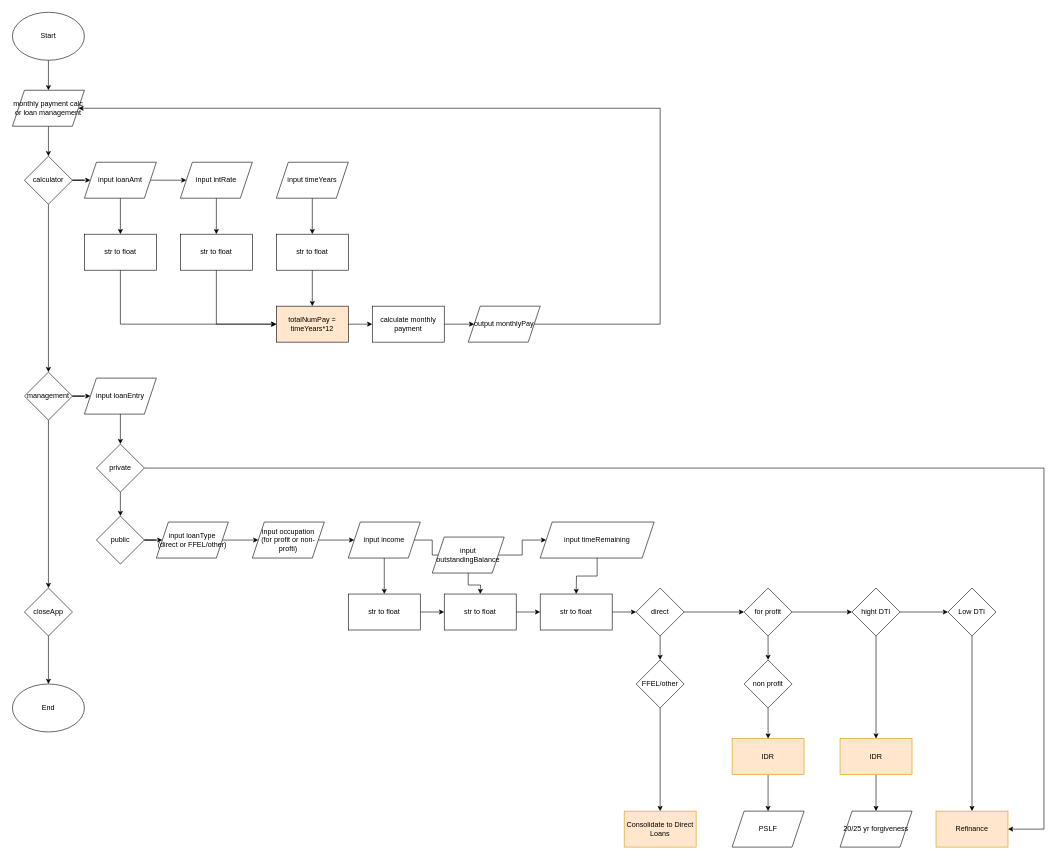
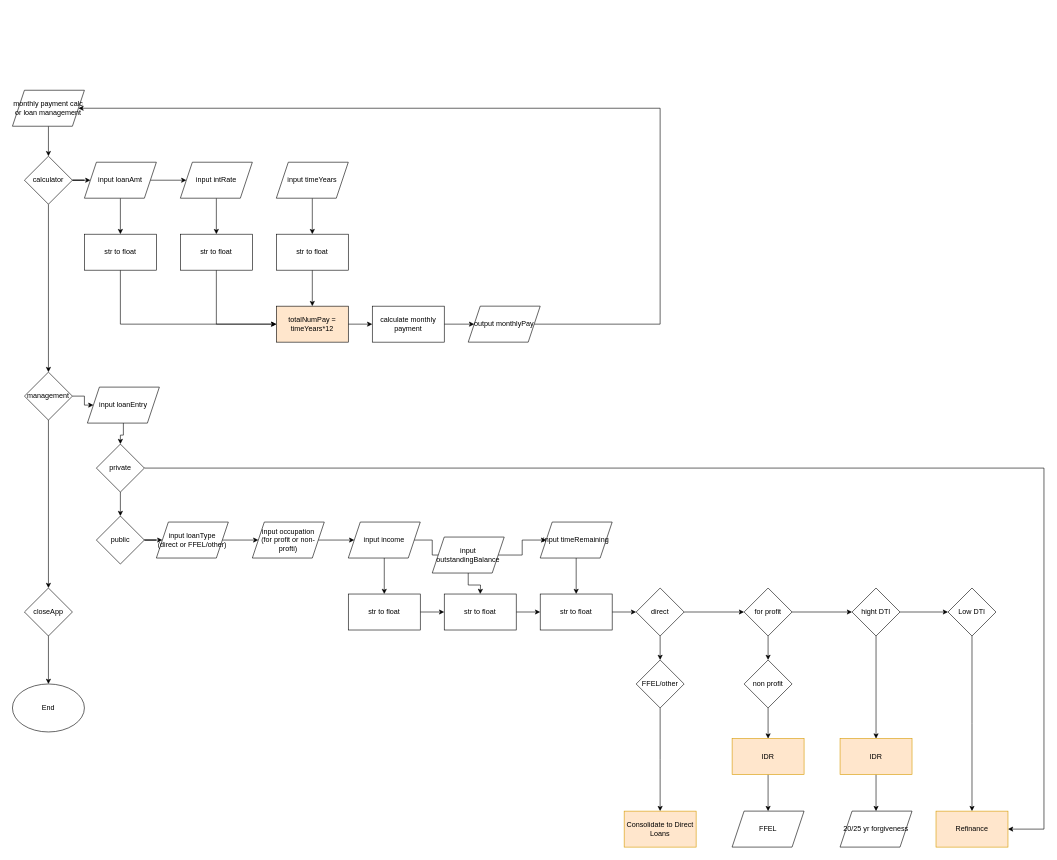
  <mxCell id="0" />
  <mxCell id="1" parent="0" />
- <mxCell id="2" value="" style="edgeStyle=orthogonalEdgeStyle;rounded=0;orthogonalLoop=1;jettySize=auto;html=1;" edge="1" parent="1" source="3" target="13"><mxGeometry relative="1" as="geometry" /></mxCell>
- <mxCell id="3" value="Start" style="ellipse;whiteSpace=wrap;html=1;" vertex="1" parent="1"><mxGeometry width="120" height="80" as="geometry" x="20" y="20" /></mxCell>
  <mxCell id="4" value="" style="edgeStyle=orthogonalEdgeStyle;rounded=0;orthogonalLoop=1;jettySize=auto;html=1;" edge="1" parent="1" source="5" target="8"><mxGeometry relative="1" as="geometry" /></mxCell>
- <mxCell id="5" value="input loanEntry" style="shape=parallelogram;perimeter=parallelogramPerimeter;whiteSpace=wrap;html=1;fixedSize=1;" vertex="1" parent="1"><mxGeometry x="140" y="630" width="120" height="60" as="geometry" /></mxCell>
+ <mxCell id="5" value="input loanEntry" style="shape=parallelogram;perimeter=parallelogramPerimeter;whiteSpace=wrap;html=1;fixedSize=1;" vertex="1" parent="1"><mxGeometry x="145" y="645" width="120" height="60" as="geometry" /></mxCell>
  <mxCell id="6" value="" style="edgeStyle=orthogonalEdgeStyle;rounded=0;orthogonalLoop=1;jettySize=auto;html=1;" edge="1" parent="1" source="8" target="10"><mxGeometry relative="1" as="geometry" /></mxCell>
  <mxCell id="7" value="" style="edgeStyle=orthogonalEdgeStyle;rounded=0;orthogonalLoop=1;jettySize=auto;html=1;entryX=1;entryY=0.5;entryDx=0;entryDy=0;" edge="1" parent="1" source="8" target="81"><mxGeometry relative="1" as="geometry"><mxPoint x="1670" y="1382" as="targetPoint" /><Array as="points"><mxPoint x="1740" y="780" /><mxPoint x="1740" y="1382" /></Array></mxGeometry></mxCell>
  <mxCell id="8" value="private" style="rhombus;whiteSpace=wrap;html=1;" vertex="1" parent="1"><mxGeometry x="160" y="740" width="80" height="80" as="geometry" /></mxCell>
  <mxCell id="9" value="" style="edgeStyle=orthogonalEdgeStyle;rounded=0;orthogonalLoop=1;jettySize=auto;html=1;" edge="1" parent="1" source="10" target="40"><mxGeometry relative="1" as="geometry" /></mxCell>
  <mxCell id="10" value="public" style="rhombus;whiteSpace=wrap;html=1;" vertex="1" parent="1"><mxGeometry x="160" y="860" width="80" height="80" as="geometry" /></mxCell>
  <mxCell id="11" style="edgeStyle=orthogonalEdgeStyle;rounded=0;orthogonalLoop=1;jettySize=auto;html=1;exitX=0.5;exitY=1;exitDx=0;exitDy=0;" edge="1" parent="1" source="5" target="5"><mxGeometry relative="1" as="geometry" /></mxCell>
  <mxCell id="12" value="" style="edgeStyle=orthogonalEdgeStyle;rounded=0;orthogonalLoop=1;jettySize=auto;html=1;" edge="1" parent="1" source="13" target="16"><mxGeometry relative="1" as="geometry" /></mxCell>
  <mxCell id="13" value="monthly payment calc or loan management" style="shape=parallelogram;perimeter=parallelogramPerimeter;whiteSpace=wrap;html=1;fixedSize=1;" vertex="1" parent="1"><mxGeometry y="150" width="120" height="60" as="geometry" x="20" /></mxCell>
  <mxCell id="14" value="" style="edgeStyle=orthogonalEdgeStyle;rounded=0;orthogonalLoop=1;jettySize=auto;html=1;" edge="1" parent="1" source="16" target="19"><mxGeometry relative="1" as="geometry" /></mxCell>
  <mxCell id="15" value="" style="edgeStyle=orthogonalEdgeStyle;rounded=0;orthogonalLoop=1;jettySize=auto;html=1;" edge="1" parent="1" source="16" target="22"><mxGeometry relative="1" as="geometry" /></mxCell>
  <mxCell id="16" value="calculator" style="rhombus;whiteSpace=wrap;html=1;" vertex="1" parent="1"><mxGeometry x="40" y="260" width="80" height="80" as="geometry" /></mxCell>
  <mxCell id="17" value="" style="edgeStyle=orthogonalEdgeStyle;rounded=0;orthogonalLoop=1;jettySize=auto;html=1;" edge="1" parent="1" source="19" target="5"><mxGeometry relative="1" as="geometry" /></mxCell>
  <mxCell id="18" value="" style="edgeStyle=orthogonalEdgeStyle;rounded=0;orthogonalLoop=1;jettySize=auto;html=1;" edge="1" parent="1" source="19" target="79"><mxGeometry relative="1" as="geometry" /></mxCell>
  <mxCell id="19" value="management" style="rhombus;whiteSpace=wrap;html=1;" vertex="1" parent="1"><mxGeometry x="40" y="620" width="80" height="80" as="geometry" /></mxCell>
  <mxCell id="20" value="" style="edgeStyle=orthogonalEdgeStyle;rounded=0;orthogonalLoop=1;jettySize=auto;html=1;" edge="1" parent="1" source="22" target="24"><mxGeometry relative="1" as="geometry" /></mxCell>
  <mxCell id="21" value="" style="edgeStyle=orthogonalEdgeStyle;rounded=0;orthogonalLoop=1;jettySize=auto;html=1;" edge="1" parent="1" source="22" target="28"><mxGeometry relative="1" as="geometry" /></mxCell>
  <mxCell id="22" value="input loanAmt" style="shape=parallelogram;perimeter=parallelogramPerimeter;whiteSpace=wrap;html=1;fixedSize=1;" vertex="1" parent="1"><mxGeometry x="140" y="270" width="120" height="60" as="geometry" /></mxCell>
  <mxCell id="23" value="" style="edgeStyle=orthogonalEdgeStyle;rounded=0;orthogonalLoop=1;jettySize=auto;html=1;" edge="1" parent="1" source="24" target="30"><mxGeometry relative="1" as="geometry" /></mxCell>
  <mxCell id="24" value="input intRate" style="shape=parallelogram;perimeter=parallelogramPerimeter;whiteSpace=wrap;html=1;fixedSize=1;" vertex="1" parent="1"><mxGeometry x="300" y="270" width="120" height="60" as="geometry" /></mxCell>
  <mxCell id="25" value="" style="edgeStyle=orthogonalEdgeStyle;rounded=0;orthogonalLoop=1;jettySize=auto;html=1;" edge="1" parent="1" source="26" target="32"><mxGeometry relative="1" as="geometry" /></mxCell>
  <mxCell id="26" value="input timeYears" style="shape=parallelogram;perimeter=parallelogramPerimeter;whiteSpace=wrap;html=1;fixedSize=1;" vertex="1" parent="1"><mxGeometry x="460" y="270" width="120" height="60" as="geometry" /></mxCell>
  <mxCell id="27" style="edgeStyle=orthogonalEdgeStyle;rounded=0;orthogonalLoop=1;jettySize=auto;html=1;entryX=0;entryY=0.5;entryDx=0;entryDy=0;" edge="1" parent="1" source="28" target="34"><mxGeometry relative="1" as="geometry"><Array as="points"><mxPoint x="200" y="540" /></Array></mxGeometry></mxCell>
  <mxCell id="28" value="str to float" style="whiteSpace=wrap;html=1;" vertex="1" parent="1"><mxGeometry x="140" y="390" width="120" height="60" as="geometry" /></mxCell>
  <mxCell id="29" style="edgeStyle=orthogonalEdgeStyle;rounded=0;orthogonalLoop=1;jettySize=auto;html=1;entryX=0;entryY=0.5;entryDx=0;entryDy=0;" edge="1" parent="1" source="30" target="34"><mxGeometry relative="1" as="geometry"><Array as="points"><mxPoint x="360" y="540" /></Array></mxGeometry></mxCell>
  <mxCell id="30" value="str to float" style="whiteSpace=wrap;html=1;" vertex="1" parent="1"><mxGeometry x="300" y="390" width="120" height="60" as="geometry" /></mxCell>
  <mxCell id="31" value="" style="edgeStyle=orthogonalEdgeStyle;rounded=0;orthogonalLoop=1;jettySize=auto;html=1;" edge="1" parent="1" source="32" target="34"><mxGeometry relative="1" as="geometry" /></mxCell>
  <mxCell id="32" value="str to float" style="whiteSpace=wrap;html=1;" vertex="1" parent="1"><mxGeometry x="460" y="390" width="120" height="60" as="geometry" /></mxCell>
  <mxCell id="33" value="" style="edgeStyle=orthogonalEdgeStyle;rounded=0;orthogonalLoop=1;jettySize=auto;html=1;" edge="1" parent="1" source="34" target="36"><mxGeometry relative="1" as="geometry" /></mxCell>
  <mxCell id="34" value="totalNumPay = timeYears*12" style="whiteSpace=wrap;html=1;fillColor=#ffe6cc;" vertex="1" parent="1"><mxGeometry x="460" y="510" width="120" height="60" as="geometry" /></mxCell>
  <mxCell id="35" value="" style="edgeStyle=orthogonalEdgeStyle;rounded=0;orthogonalLoop=1;jettySize=auto;html=1;" edge="1" parent="1" source="36" target="38"><mxGeometry relative="1" as="geometry" /></mxCell>
  <mxCell id="36" value="calculate monthly payment" style="whiteSpace=wrap;html=1;" vertex="1" parent="1"><mxGeometry x="620" y="510" width="120" height="60" as="geometry" /></mxCell>
  <mxCell id="37" style="edgeStyle=orthogonalEdgeStyle;rounded=0;orthogonalLoop=1;jettySize=auto;html=1;exitX=1;exitY=0.5;exitDx=0;exitDy=0;entryX=1;entryY=0.5;entryDx=0;entryDy=0;" edge="1" parent="1" source="38" target="13"><mxGeometry relative="1" as="geometry"><Array as="points"><mxPoint x="1100" y="540" /><mxPoint x="1100" y="180" /></Array></mxGeometry></mxCell>
  <mxCell id="38" value="output monthlyPay" style="shape=parallelogram;perimeter=parallelogramPerimeter;whiteSpace=wrap;html=1;fixedSize=1;" vertex="1" parent="1"><mxGeometry x="780" y="510" width="120" height="60" as="geometry" /></mxCell>
  <mxCell id="39" value="" style="edgeStyle=orthogonalEdgeStyle;rounded=0;orthogonalLoop=1;jettySize=auto;html=1;" edge="1" parent="1" source="40" target="42"><mxGeometry relative="1" as="geometry" /></mxCell>
  <mxCell id="40" value="input loanType&lt;div&gt;(direct or FFEL/other)&lt;/div&gt;" style="shape=parallelogram;perimeter=parallelogramPerimeter;whiteSpace=wrap;html=1;fixedSize=1;" vertex="1" parent="1"><mxGeometry x="260" y="870" width="120" height="60" as="geometry" /></mxCell>
  <mxCell id="41" value="" style="edgeStyle=orthogonalEdgeStyle;rounded=0;orthogonalLoop=1;jettySize=auto;html=1;" edge="1" parent="1" source="42" target="45"><mxGeometry relative="1" as="geometry" /></mxCell>
  <mxCell id="42" value="input occupation&lt;div&gt;(for profit or non-profti)&lt;/div&gt;" style="shape=parallelogram;perimeter=parallelogramPerimeter;whiteSpace=wrap;html=1;fixedSize=1;" vertex="1" parent="1"><mxGeometry x="420" y="870" width="120" height="60" as="geometry" /></mxCell>
  <mxCell id="43" value="" style="edgeStyle=orthogonalEdgeStyle;rounded=0;orthogonalLoop=1;jettySize=auto;html=1;" edge="1" parent="1" source="45" target="48"><mxGeometry relative="1" as="geometry" /></mxCell>
  <mxCell id="44" value="" style="edgeStyle=orthogonalEdgeStyle;rounded=0;orthogonalLoop=1;jettySize=auto;html=1;" edge="1" parent="1" source="45"><mxGeometry relative="1" as="geometry"><mxPoint x="640" y="990" as="targetPoint" /></mxGeometry></mxCell>
  <mxCell id="45" value="input income" style="shape=parallelogram;perimeter=parallelogramPerimeter;whiteSpace=wrap;html=1;fixedSize=1;" vertex="1" parent="1"><mxGeometry x="580" y="870" width="120" height="60" as="geometry" /></mxCell>
  <mxCell id="46" value="" style="edgeStyle=orthogonalEdgeStyle;rounded=0;orthogonalLoop=1;jettySize=auto;html=1;" edge="1" parent="1" source="48" target="50"><mxGeometry relative="1" as="geometry" /></mxCell>
  <mxCell id="47" value="" style="edgeStyle=orthogonalEdgeStyle;rounded=0;orthogonalLoop=1;jettySize=auto;html=1;" edge="1" parent="1" source="48"><mxGeometry relative="1" as="geometry"><mxPoint x="800" y="990" as="targetPoint" /></mxGeometry></mxCell>
  <mxCell id="48" value="input outstandingBalance" style="shape=parallelogram;perimeter=parallelogramPerimeter;whiteSpace=wrap;html=1;fixedSize=1;" vertex="1" parent="1"><mxGeometry x="720" y="895" width="120" height="60" as="geometry" /></mxCell>
  <mxCell id="49" value="" style="edgeStyle=orthogonalEdgeStyle;rounded=0;orthogonalLoop=1;jettySize=auto;html=1;" edge="1" parent="1" source="50"><mxGeometry relative="1" as="geometry"><mxPoint x="960" y="990" as="targetPoint" /></mxGeometry></mxCell>
- <mxCell id="50" value="input timeRemaining" style="shape=parallelogram;perimeter=parallelogramPerimeter;whiteSpace=wrap;html=1;fixedSize=1;" vertex="1" parent="1"><mxGeometry x="900" y="870" width="190" height="60" as="geometry" /></mxCell>
+ <mxCell id="50" value="input timeRemaining" style="shape=parallelogram;perimeter=parallelogramPerimeter;whiteSpace=wrap;html=1;fixedSize=1;" vertex="1" parent="1"><mxGeometry x="900" y="870" width="120" height="60" as="geometry" /></mxCell>
  <mxCell id="51" value="" style="edgeStyle=orthogonalEdgeStyle;rounded=0;orthogonalLoop=1;jettySize=auto;html=1;" edge="1" parent="1" source="53" target="55"><mxGeometry relative="1" as="geometry" /></mxCell>
  <mxCell id="52" value="" style="edgeStyle=orthogonalEdgeStyle;rounded=0;orthogonalLoop=1;jettySize=auto;html=1;" edge="1" parent="1" source="53" target="64"><mxGeometry relative="1" as="geometry" /></mxCell>
  <mxCell id="53" value="direct" style="rhombus;whiteSpace=wrap;html=1;" vertex="1" parent="1"><mxGeometry x="1060" y="980" width="80" height="80" as="geometry" /></mxCell>
  <mxCell id="54" value="" style="edgeStyle=orthogonalEdgeStyle;rounded=0;orthogonalLoop=1;jettySize=auto;html=1;" edge="1" parent="1" source="55"><mxGeometry relative="1" as="geometry"><mxPoint x="1100" y="1352" as="targetPoint" /></mxGeometry></mxCell>
  <mxCell id="55" value="FFEL/other" style="rhombus;whiteSpace=wrap;html=1;" vertex="1" parent="1"><mxGeometry x="1060" y="1100" width="80" height="80" as="geometry" /></mxCell>
  <mxCell id="56" value="" style="edgeStyle=orthogonalEdgeStyle;rounded=0;orthogonalLoop=1;jettySize=auto;html=1;" edge="1" parent="1" source="57" target="59"><mxGeometry relative="1" as="geometry" /></mxCell>
  <mxCell id="57" value="str to float" style="whiteSpace=wrap;html=1;" vertex="1" parent="1"><mxGeometry x="580" y="990" width="120" height="60" as="geometry" /></mxCell>
  <mxCell id="58" value="" style="edgeStyle=orthogonalEdgeStyle;rounded=0;orthogonalLoop=1;jettySize=auto;html=1;" edge="1" parent="1" source="59" target="61"><mxGeometry relative="1" as="geometry" /></mxCell>
  <mxCell id="59" value="str to float" style="whiteSpace=wrap;html=1;" vertex="1" parent="1"><mxGeometry x="740" y="990" width="120" height="60" as="geometry" /></mxCell>
  <mxCell id="60" value="" style="edgeStyle=orthogonalEdgeStyle;rounded=0;orthogonalLoop=1;jettySize=auto;html=1;" edge="1" parent="1" source="61" target="53"><mxGeometry relative="1" as="geometry" /></mxCell>
  <mxCell id="61" value="str to float" style="whiteSpace=wrap;html=1;" vertex="1" parent="1"><mxGeometry x="900" y="990" width="120" height="60" as="geometry" /></mxCell>
  <mxCell id="62" value="" style="edgeStyle=orthogonalEdgeStyle;rounded=0;orthogonalLoop=1;jettySize=auto;html=1;" edge="1" parent="1" source="64" target="66"><mxGeometry relative="1" as="geometry" /></mxCell>
  <mxCell id="63" value="" style="edgeStyle=orthogonalEdgeStyle;rounded=0;orthogonalLoop=1;jettySize=auto;html=1;" edge="1" parent="1" source="64" target="72"><mxGeometry relative="1" as="geometry" /></mxCell>
  <mxCell id="64" value="for profit" style="rhombus;whiteSpace=wrap;html=1;" vertex="1" parent="1"><mxGeometry x="1240" y="980" width="80" height="80" as="geometry" /></mxCell>
  <mxCell id="65" value="" style="edgeStyle=orthogonalEdgeStyle;rounded=0;orthogonalLoop=1;jettySize=auto;html=1;" edge="1" parent="1" source="66" target="68"><mxGeometry relative="1" as="geometry" /></mxCell>
  <mxCell id="66" value="non profit" style="rhombus;whiteSpace=wrap;html=1;" vertex="1" parent="1"><mxGeometry x="1240" y="1100" width="80" height="80" as="geometry" /></mxCell>
  <mxCell id="67" value="" style="edgeStyle=orthogonalEdgeStyle;rounded=0;orthogonalLoop=1;jettySize=auto;html=1;" edge="1" parent="1" source="68" target="69"><mxGeometry relative="1" as="geometry" /></mxCell>
  <mxCell id="68" value="IDR" style="whiteSpace=wrap;html=1;fillColor=#ffe6cc;strokeColor=#d79b00;" vertex="1" parent="1"><mxGeometry x="1220" y="1231" width="120" height="60" as="geometry" /></mxCell>
- <mxCell id="69" value="PSLF" style="shape=parallelogram;perimeter=parallelogramPerimeter;whiteSpace=wrap;html=1;fixedSize=1;" vertex="1" parent="1"><mxGeometry x="1220" y="1352" width="120" height="60" as="geometry" /></mxCell>
+ <mxCell id="69" value="FFEL" style="shape=parallelogram;perimeter=parallelogramPerimeter;whiteSpace=wrap;html=1;fixedSize=1;" vertex="1" parent="1"><mxGeometry x="1220" y="1352" width="120" height="60" as="geometry" /></mxCell>
  <mxCell id="70" value="" style="edgeStyle=orthogonalEdgeStyle;rounded=0;orthogonalLoop=1;jettySize=auto;html=1;" edge="1" parent="1" source="72" target="74"><mxGeometry relative="1" as="geometry" /></mxCell>
  <mxCell id="71" value="" style="edgeStyle=orthogonalEdgeStyle;rounded=0;orthogonalLoop=1;jettySize=auto;html=1;" edge="1" parent="1" source="72" target="77"><mxGeometry relative="1" as="geometry" /></mxCell>
  <mxCell id="72" value="hight DTI" style="rhombus;whiteSpace=wrap;html=1;" vertex="1" parent="1"><mxGeometry x="1420" y="980" width="80" height="80" as="geometry" /></mxCell>
  <mxCell id="73" value="" style="edgeStyle=orthogonalEdgeStyle;rounded=0;orthogonalLoop=1;jettySize=auto;html=1;entryX=0.5;entryY=0;entryDx=0;entryDy=0;" edge="1" parent="1" source="74"><mxGeometry relative="1" as="geometry"><mxPoint x="1620" y="1352" as="targetPoint" /></mxGeometry></mxCell>
  <mxCell id="74" value="Low DTI" style="rhombus;whiteSpace=wrap;html=1;" vertex="1" parent="1"><mxGeometry x="1580" y="980" width="80" height="80" as="geometry" /></mxCell>
  <mxCell id="75" value="20/25 yr forgiveness" style="shape=parallelogram;perimeter=parallelogramPerimeter;whiteSpace=wrap;html=1;fixedSize=1;" vertex="1" parent="1"><mxGeometry x="1400" y="1352" width="120" height="60" as="geometry" /></mxCell>
  <mxCell id="76" value="" style="edgeStyle=orthogonalEdgeStyle;rounded=0;orthogonalLoop=1;jettySize=auto;html=1;" edge="1" parent="1" source="77" target="75"><mxGeometry relative="1" as="geometry" /></mxCell>
  <mxCell id="77" value="IDR" style="whiteSpace=wrap;html=1;fillColor=#ffe6cc;strokeColor=#d79b00;" vertex="1" parent="1"><mxGeometry x="1400" y="1231" width="120" height="60" as="geometry" /></mxCell>
  <mxCell id="78" value="" style="edgeStyle=orthogonalEdgeStyle;rounded=0;orthogonalLoop=1;jettySize=auto;html=1;" edge="1" parent="1" source="79"><mxGeometry relative="1" as="geometry"><mxPoint x="80" y="1140" as="targetPoint" /></mxGeometry></mxCell>
  <mxCell id="79" value="closeApp" style="rhombus;whiteSpace=wrap;html=1;" vertex="1" parent="1"><mxGeometry x="40" y="980" width="80" height="80" as="geometry" /></mxCell>
  <mxCell id="80" value="End" style="ellipse;whiteSpace=wrap;html=1;" vertex="1" parent="1"><mxGeometry y="1140" width="120" height="80" as="geometry" x="20" /></mxCell>
  <mxCell id="81" value="Refinance" style="rounded=0;whiteSpace=wrap;html=1;fillColor=#ffe6cc;strokeColor=#d79b00;" vertex="1" parent="1"><mxGeometry x="1560" y="1352" width="120" height="60" as="geometry" /></mxCell>
  <mxCell id="82" value="Consolidate to Direct Loans" style="rounded=0;whiteSpace=wrap;html=1;fillColor=#ffe6cc;strokeColor=#d79b00;" vertex="1" parent="1"><mxGeometry x="1040" y="1352" width="120" height="60" as="geometry" /></mxCell>
